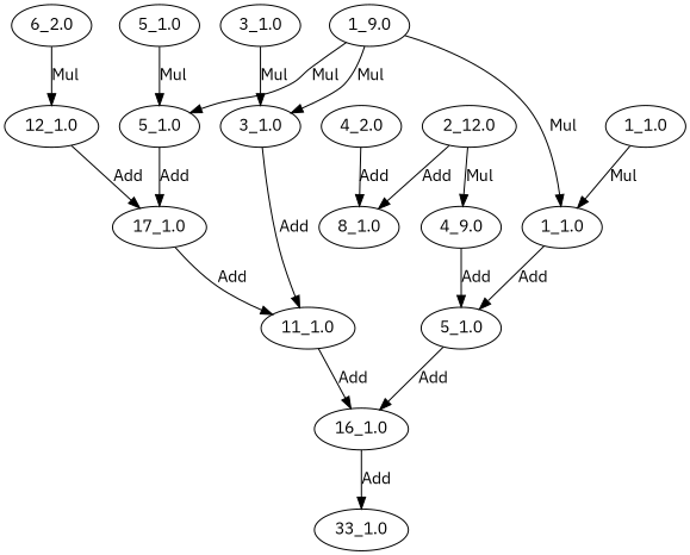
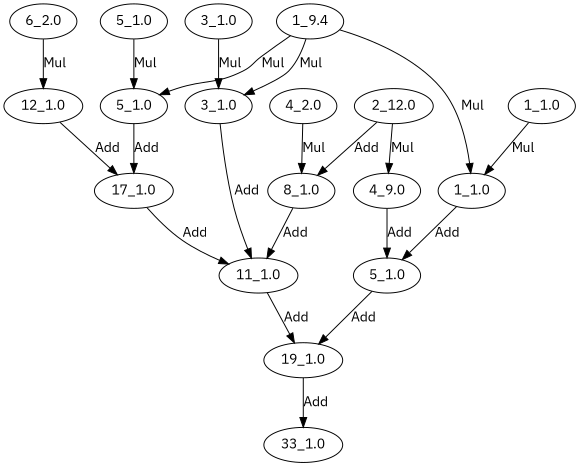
  digraph {
    fontname="IBM Plex Sans"
    node [fontname="IBM Plex Sans"]
    edge [fontname="IBM Plex Sans"]
    n1 [label="1_1.0"]
    n2 [label="5_1.0"]
-   n3 [label="16_1.0"]
+   n3 [label="19_1.0"]
    n4 [label="4_9.0"]
    n5 [label="33_1.0"]
    n6 [label="3_1.0"]
    n7 [label="11_1.0"]
    n8 [label="8_1.0"]
    n9 [label="5_1.0"]
    n10 [label="17_1.0"]
    n11 [label="12_1.0"]
-   n12 [label="1_9.0"]
+   n12 [label="1_9.4"]
    n13 [label="2_12.0"]
    n14 [label="1_1.0"]
    n15 [label="3_1.0"]
    n16 [label="4_2.0"]
    n17 [label="5_1.0"]
    n18 [label="6_2.0"]
    n1 -> n2 [label=Add]
    n2 -> n3 [label=Add]
    n3 -> n5 [label=Add]
    n4 -> n2 [label=Add]
    n6 -> n7 [label=Add]
    n7 -> n3 [label=Add]
+   n8 -> n7 [label=Add]
    n9 -> n10 [label=Add]
    n10 -> n7 [label=Add]
    n11 -> n10 [label=Add]
    n12 -> n1 [label=Mul]
    n12 -> n6 [label=Mul]
    n12 -> n9 [label=Mul]
    n13 -> n4 [label=Mul]
    n13 -> n8 [label=Add]
    n14 -> n1 [label=Mul]
    n15 -> n6 [label=Mul]
-   n16 -> n8 [label=Add]
+   n16 -> n8 [label=Mul]
    n17 -> n9 [label=Mul]
    n18 -> n11 [label=Mul]
  }
